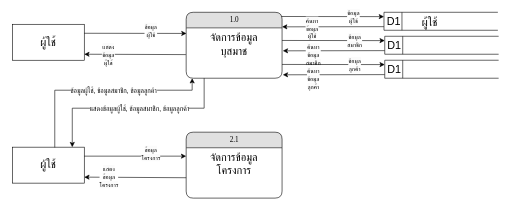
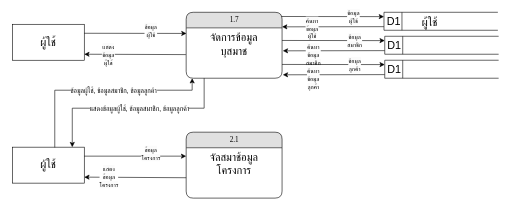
  <mxCell id="0" />
  <mxCell id="1" parent="0" />
- <mxCell id="2" value="1.0" style="swimlane;html=1;fontStyle=0;childLayout=stackLayout;horizontal=1;startSize=26;fillColor=#e0e0e0;horizontalStack=0;resizeParent=1;resizeLast=0;collapsible=1;marginBottom=0;swimlaneFillColor=#ffffff;align=center;rounded=1;shadow=0;comic=0;labelBackgroundColor=none;strokeWidth=1;fontFamily=Verdana;fontSize=12" parent="1" vertex="1"><mxGeometry x="310" y="20" width="160" height="110" as="geometry" /></mxCell>
+ <mxCell id="2" value="1.7" style="swimlane;html=1;fontStyle=0;childLayout=stackLayout;horizontal=1;startSize=26;fillColor=#e0e0e0;horizontalStack=0;resizeParent=1;resizeLast=0;collapsible=1;marginBottom=0;swimlaneFillColor=#ffffff;align=center;rounded=1;shadow=0;comic=0;labelBackgroundColor=none;strokeWidth=1;fontFamily=Verdana;fontSize=12" parent="1" vertex="1"><mxGeometry x="310" y="20" width="160" height="110" as="geometry" /></mxCell>
  <mxCell id="3" value="&lt;span style=&quot;font-size: 18px;&quot;&gt;จัดการข้อมูล&lt;/span&gt;&lt;div&gt;&lt;span style=&quot;font-size: 18px;&quot;&gt;บุสมาช&lt;/span&gt;&lt;/div&gt;" style="text;html=1;strokeColor=none;fillColor=none;spacingLeft=4;spacingRight=4;whiteSpace=wrap;overflow=hidden;rotatable=0;points=[[0,0.5],[1,0.5]];portConstraint=eastwest;align=center;" parent="2" vertex="1"><mxGeometry y="26" width="160" height="54" as="geometry" /></mxCell>
  <mxCell id="4" value="&lt;span style=&quot;font-size: 18px; text-wrap-mode: nowrap;&quot;&gt;ผู้ใช้&lt;/span&gt;" style="rounded=0;whiteSpace=wrap;html=1;" vertex="1" parent="1"><mxGeometry x="20" y="40" width="120" height="60" as="geometry" /></mxCell>
  <mxCell id="5" value="2.1" style="swimlane;html=1;fontStyle=0;childLayout=stackLayout;horizontal=1;startSize=26;fillColor=#e0e0e0;horizontalStack=0;resizeParent=1;resizeLast=0;collapsible=1;marginBottom=0;swimlaneFillColor=#ffffff;align=center;rounded=1;shadow=0;comic=0;labelBackgroundColor=none;strokeWidth=1;fontFamily=Verdana;fontSize=12" vertex="1" parent="1"><mxGeometry x="310" y="220" width="160" height="110" as="geometry" /></mxCell>
- <mxCell id="6" value="&lt;span style=&quot;font-size: 18px;&quot;&gt;จัดการข้อมูล&lt;/span&gt;&lt;div&gt;&lt;span style=&quot;font-size: 18px;&quot;&gt;โครงการ&lt;/span&gt;&lt;/div&gt;" style="text;html=1;strokeColor=none;fillColor=none;spacingLeft=4;spacingRight=4;whiteSpace=wrap;overflow=hidden;rotatable=0;points=[[0,0.5],[1,0.5]];portConstraint=eastwest;align=center;" vertex="1" parent="5"><mxGeometry y="26" width="160" height="54" as="geometry" /></mxCell>
+ <mxCell id="6" value="&lt;span style=&quot;font-size: 18px;&quot;&gt;จัลสมาช้อมูล&lt;/span&gt;&lt;div&gt;&lt;span style=&quot;font-size: 18px;&quot;&gt;โครงการ&lt;/span&gt;&lt;/div&gt;" style="text;html=1;strokeColor=none;fillColor=none;spacingLeft=4;spacingRight=4;whiteSpace=wrap;overflow=hidden;rotatable=0;points=[[0,0.5],[1,0.5]];portConstraint=eastwest;align=center;" vertex="1" parent="5"><mxGeometry y="26" width="160" height="54" as="geometry" /></mxCell>
  <mxCell id="7" value="" style="endArrow=classic;html=1;rounded=0;exitX=1;exitY=0.25;exitDx=0;exitDy=0;entryX=0.003;entryY=0.172;entryDx=0;entryDy=0;entryPerimeter=0;" edge="1" parent="1" source="4" target="3"><mxGeometry width="50" height="50" relative="1" as="geometry"><mxPoint x="120" y="50" as="sourcePoint" /><mxPoint x="313.52" y="52.404" as="targetPoint" /><Array as="points" /></mxGeometry></mxCell>
  <mxCell id="8" value="&lt;span style=&quot;text-wrap-mode: wrap; background-color: rgb(251, 251, 251);&quot;&gt;&lt;font style=&quot;font-size: 10px;&quot;&gt;ข้อมูลผู้ใช้&lt;/font&gt;&lt;/span&gt;" style="edgeLabel;html=1;align=center;verticalAlign=middle;resizable=0;points=[];rotation=0;" vertex="1" connectable="0" parent="7"><mxGeometry x="-0.064" y="2" relative="1" as="geometry"><mxPoint x="30" y="-3" as="offset" /></mxGeometry></mxCell>
  <mxCell id="9" value="" style="endArrow=classic;html=1;rounded=0;exitX=-0.003;exitY=0.826;exitDx=0;exitDy=0;entryX=1;entryY=0.833;entryDx=0;entryDy=0;entryPerimeter=0;exitPerimeter=0;" edge="1" parent="1" source="3" target="4"><mxGeometry width="50" height="50" relative="1" as="geometry"><mxPoint x="310" y="82" as="sourcePoint" /><mxPoint x="120" y="80" as="targetPoint" /><Array as="points" /></mxGeometry></mxCell>
  <mxCell id="10" value="&lt;span style=&quot;text-wrap-mode: wrap; background-color: rgb(251, 251, 251);&quot;&gt;&lt;font style=&quot;font-size: 10px;&quot;&gt;แสดงข้อมูลผู้ใช้&lt;/font&gt;&lt;/span&gt;" style="edgeLabel;html=1;align=center;verticalAlign=middle;resizable=0;points=[];" vertex="1" connectable="0" parent="9"><mxGeometry x="0.072" y="-2" relative="1" as="geometry"><mxPoint x="-39" y="2" as="offset" /></mxGeometry></mxCell>
  <mxCell id="11" value="" style="group" vertex="1" connectable="0" parent="1"><mxGeometry x="640" y="20" width="190" height="30" as="geometry" /></mxCell>
  <mxCell id="12" value="&lt;font style=&quot;font-size: 18px;&quot;&gt;D1&lt;/font&gt;" style="html=1;dashed=0;whiteSpace=wrap;shape=mxgraph.dfd.dataStoreID;align=left;spacingLeft=3;points=[[0,0],[0.5,0],[1,0],[0,0.5],[1,0.5],[0,1],[0.5,1],[1,1]];container=0;" vertex="1" parent="11"><mxGeometry width="190" height="30" as="geometry" /></mxCell>
  <mxCell id="13" value="&lt;font style=&quot;font-size: 18px; font-weight: normal;&quot;&gt;ผู้ใช้&lt;/font&gt;" style="text;strokeColor=none;fillColor=none;html=1;fontSize=24;fontStyle=1;verticalAlign=middle;align=center;container=0;" vertex="1" parent="11"><mxGeometry x="28.5" width="95" height="30" as="geometry" /></mxCell>
  <mxCell id="14" value="" style="endArrow=classic;html=1;rounded=0;exitX=0.992;exitY=0.389;exitDx=0;exitDy=0;exitPerimeter=0;entryX=0;entryY=0.242;entryDx=0;entryDy=0;entryPerimeter=0;" edge="1" target="12" parent="1"><mxGeometry width="50" height="50" relative="1" as="geometry"><mxPoint x="468.72" y="27.006" as="sourcePoint" /><mxPoint x="640" y="30" as="targetPoint" /><Array as="points" /></mxGeometry></mxCell>
  <mxCell id="15" value="&lt;span style=&quot;text-wrap-mode: wrap; background-color: rgb(251, 251, 251);&quot;&gt;&lt;font style=&quot;font-size: 10px;&quot;&gt;ข้อมูลผู้ใช้&lt;/font&gt;&lt;/span&gt;" style="edgeLabel;html=1;align=center;verticalAlign=middle;resizable=0;points=[];rotation=0;" vertex="1" connectable="0" parent="14"><mxGeometry x="-0.064" y="2" relative="1" as="geometry"><mxPoint x="40" y="2" as="offset" /></mxGeometry></mxCell>
  <mxCell id="16" value="" style="endArrow=classic;html=1;rounded=0;exitX=-0.001;exitY=0.799;exitDx=0;exitDy=0;exitPerimeter=0;entryX=1;entryY=0.709;entryDx=0;entryDy=0;entryPerimeter=0;" edge="1" source="12" parent="1"><mxGeometry width="50" height="50" relative="1" as="geometry"><mxPoint x="639" y="50" as="sourcePoint" /><mxPoint x="470" y="44.286" as="targetPoint" /><Array as="points" /></mxGeometry></mxCell>
  <mxCell id="17" value="&lt;span style=&quot;text-wrap-mode: wrap; background-color: rgb(251, 251, 251);&quot;&gt;&lt;font style=&quot;font-size: 10px;&quot;&gt;ค้นหาข้อมูลผู้ใช้&lt;/font&gt;&lt;/span&gt;" style="edgeLabel;html=1;align=center;verticalAlign=middle;resizable=0;points=[];rotation=0;" vertex="1" connectable="0" parent="16"><mxGeometry x="-0.064" y="2" relative="1" as="geometry"><mxPoint x="-41" as="offset" /></mxGeometry></mxCell>
  <mxCell id="18" value="" style="group" vertex="1" connectable="0" parent="1"><mxGeometry x="641.28" y="60" width="190" height="30" as="geometry" /></mxCell>
  <mxCell id="19" value="&lt;font style=&quot;font-size: 18px;&quot;&gt;D1&lt;/font&gt;" style="html=1;dashed=0;whiteSpace=wrap;shape=mxgraph.dfd.dataStoreID;align=left;spacingLeft=3;points=[[0,0],[0.5,0],[1,0],[0,0.5],[1,0.5],[0,1],[0.5,1],[1,1]];container=0;" vertex="1" parent="18"><mxGeometry width="190" height="30" as="geometry" /></mxCell>
  <mxCell id="20" value="" style="endArrow=classic;html=1;rounded=0;exitX=0.992;exitY=0.389;exitDx=0;exitDy=0;exitPerimeter=0;entryX=0;entryY=0.242;entryDx=0;entryDy=0;entryPerimeter=0;" edge="1" target="19" parent="1"><mxGeometry width="50" height="50" relative="1" as="geometry"><mxPoint x="470" y="67.006" as="sourcePoint" /><mxPoint x="641.28" y="70" as="targetPoint" /><Array as="points" /></mxGeometry></mxCell>
  <mxCell id="21" value="&lt;span style=&quot;text-wrap-mode: wrap; background-color: rgb(251, 251, 251);&quot;&gt;&lt;font style=&quot;font-size: 10px;&quot;&gt;ข้อมูลสมาชิก&lt;/font&gt;&lt;/span&gt;" style="edgeLabel;html=1;align=center;verticalAlign=middle;resizable=0;points=[];rotation=0;" vertex="1" connectable="0" parent="20"><mxGeometry x="-0.064" y="2" relative="1" as="geometry"><mxPoint x="40" y="2" as="offset" /></mxGeometry></mxCell>
  <mxCell id="22" value="" style="endArrow=classic;html=1;rounded=0;exitX=-0.001;exitY=0.799;exitDx=0;exitDy=0;exitPerimeter=0;entryX=1;entryY=0.709;entryDx=0;entryDy=0;entryPerimeter=0;" edge="1" source="19" parent="1"><mxGeometry width="50" height="50" relative="1" as="geometry"><mxPoint x="640.28" y="90" as="sourcePoint" /><mxPoint x="471.28" y="84.286" as="targetPoint" /><Array as="points" /></mxGeometry></mxCell>
  <mxCell id="23" value="&lt;span style=&quot;text-wrap-mode: wrap; background-color: rgb(251, 251, 251);&quot;&gt;&lt;font style=&quot;font-size: 10px;&quot;&gt;ค้นหาข้อมูลสมาชิก&lt;/font&gt;&lt;/span&gt;" style="edgeLabel;html=1;align=center;verticalAlign=middle;resizable=0;points=[];rotation=0;" vertex="1" connectable="0" parent="22"><mxGeometry x="-0.064" y="2" relative="1" as="geometry"><mxPoint x="-41" y="4" as="offset" /></mxGeometry></mxCell>
  <mxCell id="24" value="" style="group" vertex="1" connectable="0" parent="1"><mxGeometry x="641.28" y="100" width="190" height="30" as="geometry" /></mxCell>
  <mxCell id="25" value="&lt;font style=&quot;font-size: 18px;&quot;&gt;D1&lt;/font&gt;" style="html=1;dashed=0;whiteSpace=wrap;shape=mxgraph.dfd.dataStoreID;align=left;spacingLeft=3;points=[[0,0],[0.5,0],[1,0],[0,0.5],[1,0.5],[0,1],[0.5,1],[1,1]];container=0;" vertex="1" parent="24"><mxGeometry width="190" height="30" as="geometry" /></mxCell>
  <mxCell id="26" value="" style="endArrow=classic;html=1;rounded=0;exitX=0.992;exitY=0.389;exitDx=0;exitDy=0;exitPerimeter=0;entryX=0;entryY=0.242;entryDx=0;entryDy=0;entryPerimeter=0;" edge="1" target="25" parent="1"><mxGeometry width="50" height="50" relative="1" as="geometry"><mxPoint x="470" y="107.006" as="sourcePoint" /><mxPoint x="641.28" y="110" as="targetPoint" /><Array as="points" /></mxGeometry></mxCell>
  <mxCell id="27" value="&lt;span style=&quot;text-wrap-mode: wrap; background-color: rgb(251, 251, 251);&quot;&gt;&lt;font style=&quot;font-size: 10px;&quot;&gt;ข้อมูลลูกค้า&lt;/font&gt;&lt;/span&gt;" style="edgeLabel;html=1;align=center;verticalAlign=middle;resizable=0;points=[];rotation=0;" vertex="1" connectable="0" parent="26"><mxGeometry x="-0.064" y="2" relative="1" as="geometry"><mxPoint x="40" y="2" as="offset" /></mxGeometry></mxCell>
  <mxCell id="28" value="" style="endArrow=classic;html=1;rounded=0;exitX=-0.001;exitY=0.799;exitDx=0;exitDy=0;exitPerimeter=0;entryX=1;entryY=0.709;entryDx=0;entryDy=0;entryPerimeter=0;" edge="1" source="25" parent="1"><mxGeometry width="50" height="50" relative="1" as="geometry"><mxPoint x="640.28" y="130" as="sourcePoint" /><mxPoint x="471.28" y="124.286" as="targetPoint" /><Array as="points" /></mxGeometry></mxCell>
  <mxCell id="29" value="&lt;span style=&quot;text-wrap-mode: wrap; background-color: rgb(251, 251, 251);&quot;&gt;&lt;font style=&quot;font-size: 10px;&quot;&gt;ค้นหาข้อมูลลูกค้า&lt;/font&gt;&lt;/span&gt;" style="edgeLabel;html=1;align=center;verticalAlign=middle;resizable=0;points=[];rotation=0;" vertex="1" connectable="0" parent="28"><mxGeometry x="-0.064" y="2" relative="1" as="geometry"><mxPoint x="-41" y="4" as="offset" /></mxGeometry></mxCell>
  <mxCell id="30" value="&lt;span style=&quot;font-size: 18px; text-wrap-mode: nowrap;&quot;&gt;ผู้ใช้&lt;/span&gt;" style="rounded=0;whiteSpace=wrap;html=1;" vertex="1" parent="1"><mxGeometry x="20" y="245" width="120" height="60" as="geometry" /></mxCell>
  <mxCell id="31" value="" style="endArrow=classic;html=1;rounded=0;exitX=1;exitY=0.25;exitDx=0;exitDy=0;entryX=0.003;entryY=0.172;entryDx=0;entryDy=0;entryPerimeter=0;" edge="1" source="30" parent="1"><mxGeometry width="50" height="50" relative="1" as="geometry"><mxPoint x="120" y="255" as="sourcePoint" /><mxPoint x="310" y="260" as="targetPoint" /><Array as="points" /></mxGeometry></mxCell>
  <mxCell id="32" value="&lt;span style=&quot;text-wrap-mode: wrap; background-color: rgb(251, 251, 251);&quot;&gt;&lt;font style=&quot;font-size: 10px;&quot;&gt;ข้อมูลโครงการ&lt;/font&gt;&lt;/span&gt;" style="edgeLabel;html=1;align=center;verticalAlign=middle;resizable=0;points=[];rotation=0;" vertex="1" connectable="0" parent="31"><mxGeometry x="-0.064" y="2" relative="1" as="geometry"><mxPoint x="30" y="-3" as="offset" /></mxGeometry></mxCell>
  <mxCell id="33" value="" style="endArrow=classic;html=1;rounded=0;exitX=-0.003;exitY=0.826;exitDx=0;exitDy=0;entryX=1;entryY=0.833;entryDx=0;entryDy=0;entryPerimeter=0;exitPerimeter=0;" edge="1" target="30" parent="1"><mxGeometry width="50" height="50" relative="1" as="geometry"><mxPoint x="310" y="296" as="sourcePoint" /><mxPoint x="120" y="285" as="targetPoint" /><Array as="points" /></mxGeometry></mxCell>
  <mxCell id="34" value="&lt;span style=&quot;text-wrap-mode: wrap; background-color: rgb(251, 251, 251);&quot;&gt;&lt;font style=&quot;font-size: 10px;&quot;&gt;แสดงข้อมูลโครงการ&lt;/font&gt;&lt;/span&gt;&lt;div&gt;&lt;span style=&quot;text-wrap-mode: wrap; background-color: rgb(251, 251, 251);&quot;&gt;&lt;font style=&quot;font-size: 10px;&quot;&gt;&lt;br&gt;&lt;/font&gt;&lt;/span&gt;&lt;/div&gt;" style="edgeLabel;html=1;align=center;verticalAlign=middle;resizable=0;points=[];" vertex="1" connectable="0" parent="33"><mxGeometry x="0.072" y="-2" relative="1" as="geometry"><mxPoint x="-39" y="7" as="offset" /></mxGeometry></mxCell>
  <mxCell id="35" value="" style="endArrow=classic;html=1;rounded=0;edgeStyle=orthogonalEdgeStyle;" edge="1" parent="1"><mxGeometry width="50" height="50" relative="1" as="geometry"><mxPoint x="340" y="130" as="sourcePoint" /><mxPoint x="120" y="245" as="targetPoint" /><Array as="points"><mxPoint x="340" y="180" /><mxPoint x="120" y="180" /></Array></mxGeometry></mxCell>
  <mxCell id="36" value="แสดงข้อมูลผู้ใช้, ข้อมูลสมาชิก, ข้อมูลลูกค้า" style="edgeLabel;html=1;align=center;verticalAlign=middle;resizable=0;points=[];" vertex="1" connectable="0" parent="35"><mxGeometry x="0.41" relative="1" as="geometry"><mxPoint x="77" as="offset" /></mxGeometry></mxCell>
  <mxCell id="37" value="" style="endArrow=classic;html=1;rounded=0;edgeStyle=orthogonalEdgeStyle;exitX=0.59;exitY=0.007;exitDx=0;exitDy=0;exitPerimeter=0;" edge="1" parent="1" source="30"><mxGeometry width="50" height="50" relative="1" as="geometry"><mxPoint x="90" y="240" as="sourcePoint" /><mxPoint x="320" y="130" as="targetPoint" /><Array as="points"><mxPoint x="91" y="150" /><mxPoint x="320" y="150" /></Array></mxGeometry></mxCell>
  <mxCell id="38" value="ข้อมูลผู้ใช้, ข้อมูลสมาชิก, ข้อมูลลูกค้า" style="edgeLabel;html=1;align=center;verticalAlign=middle;resizable=0;points=[];" vertex="1" connectable="0" parent="37"><mxGeometry x="-0.033" relative="1" as="geometry"><mxPoint x="26" as="offset" /></mxGeometry></mxCell>
